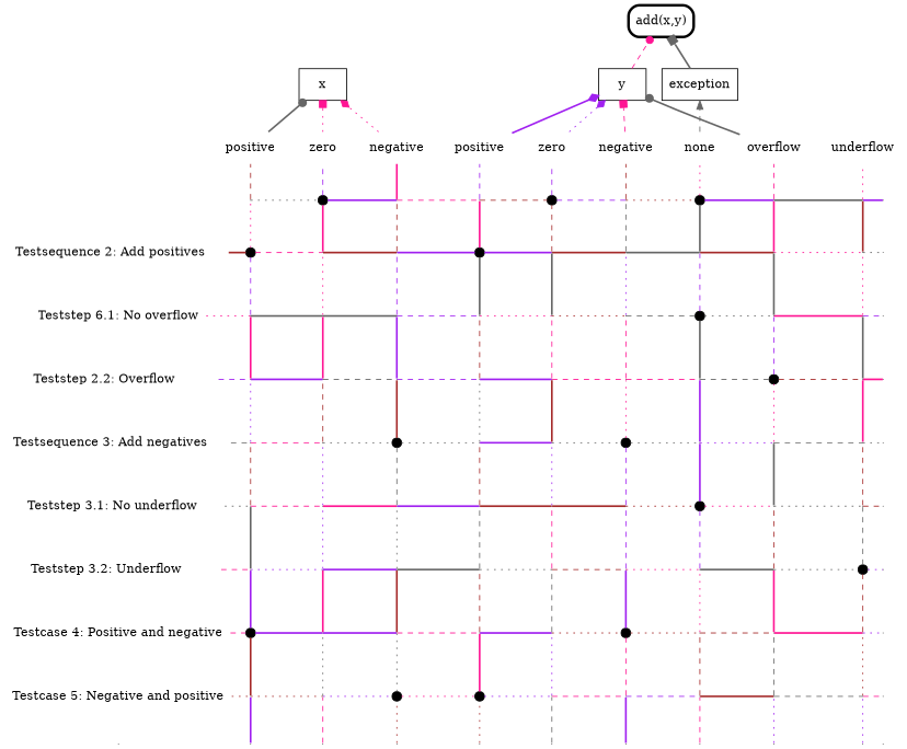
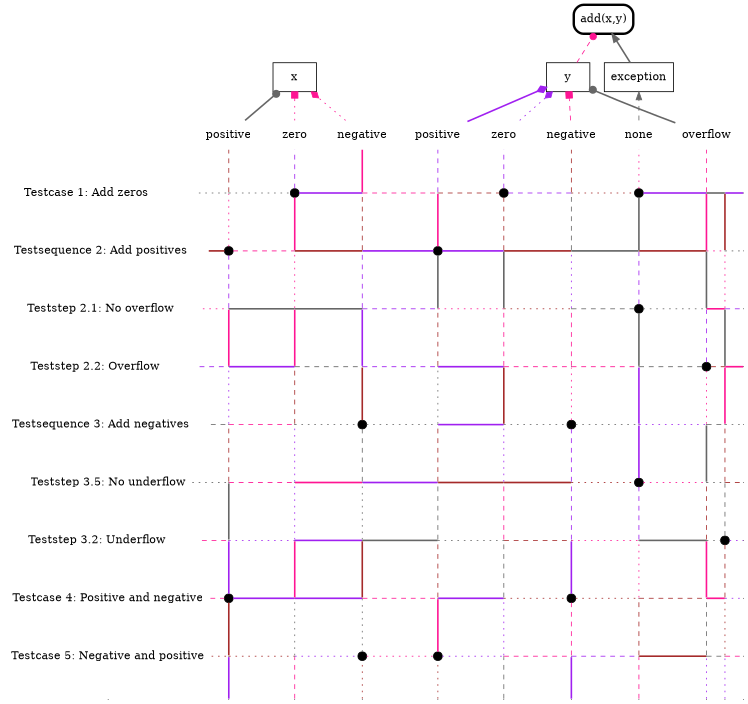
  digraph {
    rankdir=BT
    ranksep=0.5
    node [penwidth=1 shape=point group=gx_pos labeljust=r fixedsize=true style="invisible,point"]
    edge [color=purple style=dashed dir=none]
    x [shape=box group="" labeljust="" fixedsize="" style=""]
    y [shape=box group="" labeljust="" fixedsize="" style=""]
    n3 [label=positive shape=none labeljust="" fixedsize="" style=""]
    n4 [group=gx_zero label=zero shape=none labeljust="" fixedsize="" style=""]
    n5 [group=gx_neg label=negative shape=none labeljust="" fixedsize="" style=""]
    n6 [group=gy_pos label=positive shape=none labeljust="" fixedsize="" style=""]
    n7 [group=gy_zero label=zero shape=none labeljust="" fixedsize="" style=""]
    n8 [group=gy_neg label=negative shape=none labeljust="" fixedsize="" style=""]
    none [group=gnone shape=none labeljust="" fixedsize="" style=""]
    overflow [group=goverflow shape=none labeljust="" fixedsize="" style=""]
-   underflow [group=gunderflow shape=none labeljust="" fixedsize="" style=""]
+   n12 [group=tests label="Testcase 1: Add zeros            " shape=none fixedsize="" style=""]
    test1_x_pos [height=0 width=0]
    test1_x_zero [group=gx_zero height=0.15 style=filled width=0.15]
    test1_x_neg [group=gx_neg height=0 width=0]
    test1_y_zero [group=gy_zero height=0.15 style=filled width=0.15]
    test1_y_neg [group=gy_neg height=0 width=0]
    test1_none [group=gnone height=0.15 style=filled width=0.15]
    test1_overflow [group=goverflow height=0 width=0]
    test1_y_pos [group=gy_pos height=0 width=0]
    test1_underflow [group=gunderflow height=0 width=0]
    test1_right [group=gright height=0 width=0]
    n23 [group=tests label="Testsequence 2: Add positives    " shape=none fixedsize="" style=""]
    test2_x_pos [height=0.15 style=filled width=0.15]
    test2_x_zero [group=gx_zero height=0 width=0]
    test2_y_pos [group=gy_pos height=0.15 style=filled width=0.15]
    test2_y_zero [group=gy_zero height=0 width=0]
    test2_x_neg [group=gx_neg height=0 width=0]
    test2_y_neg [group=gy_neg height=0 width=0]
    test2_none [group=gnone height=0 width=0]
    test2_overflow [group=goverflow height=0 width=0]
    test2_underflow [group=gunderflow height=0 width=0]
    test2_right [group=gright height=0 width=0]
-   n34 [group=tests label="Teststep 6.1: No overflow" shape=none fixedsize="" style=""]
+   n34 [group=tests label="  Teststep 2.1: No overflow      " shape=none fixedsize="" style=""]
    test2_1_x_pos [height=0 width=0]
    test2_1_none [group=gnone height=0.15 style=filled width=0.15]
    test2_1_overflow [group=goverflow height=0 width=0]
    test2_1_x_zero [group=gx_zero height=0 width=0]
    test2_1_x_neg [group=gx_neg height=0 width=0]
    test2_1_y_pos [group=gy_pos height=0 width=0]
    test2_1_y_zero [group=gy_zero height=0 width=0]
    test2_1_y_neg [group=gy_neg height=0 width=0]
    test2_1_underflow [group=gunderflow height=0 width=0]
    test2_1_right [group=gright height=0 width=0]
    n45 [group=tests label="  Teststep 2.2: Overflow         " shape=none fixedsize="" style=""]
    test2_2_x_pos [height=0 width=0]
    test2_2_overflow [group=goverflow height=0.15 style=filled width=0.15]
    test2_2_underflow [group=gunderflow height=0 width=0]
    test2_2_x_zero [group=gx_zero height=0 width=0]
    test2_2_x_neg [group=gx_neg height=0 width=0]
    test2_2_y_pos [group=gy_pos height=0 width=0]
    test2_2_y_zero [group=gy_zero height=0 width=0]
    test2_2_y_neg [group=gy_neg height=0 width=0]
    test2_2_none [group=gnone height=0 width=0]
    test2_2_right [group=gright height=0 width=0]
    n56 [group=tests label="Testsequence 3: Add negatives    " shape=none fixedsize="" style=""]
    test3_x_pos [height=0 width=0]
    test3_x_neg [group=gx_neg height=0.15 style=filled width=0.15]
    test3_y_pos [group=gy_pos height=0 width=0]
    test3_y_neg [group=gy_neg height=0.15 style=filled width=0.15]
    test3_none [group=gnone height=0 width=0]
    test3_x_zero [group=gx_zero height=0 width=0]
    test3_y_zero [group=gy_zero height=0 width=0]
    test3_overflow [group=goverflow height=0 width=0]
    test3_underflow [group=gunderflow height=0 width=0]
    test3_right [group=gright height=0 width=0]
    n67 [group=tests label="Testcase 4: Positive and negative" shape=none fixedsize="" style=""]
    test4_x_pos [height=0.15 style=filled width=0.15]
    test4_x_zero [group=gx_zero height=0 width=0]
    test4_y_neg [group=gy_neg height=0.15 style=filled width=0.15]
    test4_none [group=gnone height=0 width=0]
    test4_x_neg [group=gx_neg height=0 width=0]
    test4_y_pos [group=gy_pos height=0 width=0]
    test4_y_zero [group=gy_zero height=0 width=0]
    test4_overflow [group=goverflow height=0 width=0]
    test4_underflow [group=gunderflow height=0 width=0]
    test4_right [group=gright height=0 width=0]
    n78 [group=tests label="Testcase 5: Negative and positive" shape=none fixedsize="" style=""]
    test5_x_pos [height=0 width=0]
    test5_x_neg [group=gx_neg height=0.15 style=filled width=0.15]
    test5_y_pos [group=gy_pos height=0.15 style=filled width=0.15]
    test5_y_zero [group=gy_zero height=0 width=0]
    test5_x_zero [group=gx_zero height=0 width=0]
    test5_y_neg [group=gy_neg height=0 width=0]
    test5_none [group=gnone height=0 width=0]
    test5_overflow [group=goverflow height=0 width=0]
    test5_underflow [group=gunderflow height=0 width=0]
    test5_right [group=gright height=0 width=0]
-   n89 [group=tests label="  Teststep 3.1: No underflow     " shape=none fixedsize="" style=""]
+   n89 [group=tests label="Teststep 3.5: No underflow" shape=none fixedsize="" style=""]
    test3_1_x_pos [height=0 width=0]
    test3_1_none [group=gnone height=0.15 style=filled width=0.15]
    test3_1_overflow [group=goverflow height=0 width=0]
    test3_1_x_zero [group=gx_zero height=0 width=0]
    test3_1_x_neg [group=gx_neg height=0 width=0]
    test3_1_y_pos [group=gy_pos height=0 width=0]
    test3_1_y_zero [group=gy_zero height=0 width=0]
    test3_1_y_neg [group=gy_neg height=0 width=0]
    test3_1_underflow [group=gunderflow height=0 width=0]
    test3_1_right [group=gright height=0 width=0]
    n100 [group=tests label="  Teststep 3.2: Underflow        " shape=none fixedsize="" style=""]
    test3_2_x_pos [height=0 width=0]
    test3_2_underflow [group=gunderflow height=0.15 style=filled width=0.15]
    test3_2_right [group=gright height=0 width=0]
    test3_2_x_zero [group=gx_zero height=0 width=0]
    test3_2_x_neg [group=gx_neg height=0 width=0]
    test3_2_y_pos [group=gy_pos height=0 width=0]
    test3_2_y_zero [group=gy_zero height=0 width=0]
    test3_2_y_neg [group=gy_neg height=0 width=0]
    test3_2_none [group=gnone height=0 width=0]
    test3_2_overflow [group=goverflow height=0 width=0]
    testlow_x_pos [height=0 width=0]
    testlow_x_zero [group=gx_zero height=0 width=0]
    testlow_x_neg [group=gx_neg height=0 width=0]
    testlow_y_pos [group=gy_pos height=0 width=0]
    testlow_y_zero [group=gy_zero height=0 width=0]
    testlow_y_neg [group=gy_neg height=0 width=0]
    testlow_none [group=gnone height=0 width=0]
    testlow_overflow [group=goverflow height=0 width=0]
    testlow_underflow [group=gunderflow height=0 width=0]
    testlow_right [group=gright height=0 width=0]
    n121 [label="add(x,y)" penwidth=3 shape=box style=rounded group="" labeljust="" fixedsize=""]
    exception [shape=box group="" labeljust="" fixedsize="" style=""]
    test_end [height=0 width=0 group=""]
    subgraph sub_1 {
      rank=same
      x
      y
    }
    subgraph sub_2 {
      rank=same
      n3
      n4
      n5
    }
    subgraph sub_3 {
      rank=same
      n6
      n7
      n8
    }
    subgraph sub_4 {
      rank=same
      none
      overflow
-     underflow
    }
    subgraph sub_5 {
      rank=same
+     n12
      test1_x_pos
      test1_x_zero
      test1_x_neg
      test1_y_zero
      test1_y_neg
      test1_none
      test1_overflow
      test1_y_pos
      test1_underflow
      test1_right
    }
    subgraph sub_6 {
      rank=same
      n23
      test2_x_pos
      test2_x_zero
      test2_y_pos
      test2_y_zero
      test2_x_neg
      test2_y_neg
      test2_none
      test2_overflow
      test2_underflow
      test2_right
    }
    subgraph sub_7 {
      rank=same
      n34
      test2_1_x_pos
      test2_1_none
      test2_1_overflow
      test2_1_x_zero
      test2_1_x_neg
      test2_1_y_pos
      test2_1_y_zero
      test2_1_y_neg
      test2_1_underflow
      test2_1_right
    }
    subgraph sub_8 {
      rank=same
      n45
      test2_2_x_pos
      test2_2_overflow
      test2_2_underflow
      test2_2_x_zero
      test2_2_x_neg
      test2_2_y_pos
      test2_2_y_zero
      test2_2_y_neg
      test2_2_none
      test2_2_right
    }
    subgraph sub_9 {
      rank=same
      n56
      test3_x_pos
      test3_x_neg
      test3_y_pos
      test3_y_neg
      test3_none
      test3_x_zero
      test3_y_zero
      test3_overflow
      test3_underflow
      test3_right
    }
    subgraph sub_10 {
      rank=same
      n67
      test4_x_pos
      test4_x_zero
      test4_y_neg
      test4_none
      test4_x_neg
      test4_y_pos
      test4_y_zero
      test4_overflow
      test4_underflow
      test4_right
    }
    subgraph sub_11 {
      rank=same
      n78
      test5_x_pos
      test5_x_neg
      test5_y_pos
      test5_y_zero
      test5_x_zero
      test5_y_neg
      test5_none
      test5_overflow
      test5_underflow
      test5_right
    }
    subgraph sub_12 {
      rank=same
      n89
      test3_1_x_pos
      test3_1_none
      test3_1_overflow
      test3_1_x_zero
      test3_1_x_neg
      test3_1_y_pos
      test3_1_y_zero
      test3_1_y_neg
      test3_1_underflow
      test3_1_right
    }
    subgraph sub_13 {
      rank=same
      n100
      test3_2_x_pos
      test3_2_underflow
      test3_2_right
      test3_2_x_zero
      test3_2_x_neg
      test3_2_y_pos
      test3_2_y_zero
      test3_2_y_neg
      test3_2_none
      test3_2_overflow
    }
    subgraph sub_14 {
      rank=same
      testlow_x_pos
      testlow_x_zero
      testlow_x_neg
      testlow_y_pos
      testlow_y_zero
      testlow_y_neg
      testlow_none
      testlow_overflow
      testlow_underflow
      testlow_right
    }
    y -> n121 [arrowhead=dot color=deeppink dir=""]
    n3 -> x [arrowhead=dot color=gray40 style=bold dir=""]
    n4 -> x [arrowhead=box color=deeppink style=dotted dir=""]
    n5 -> x [arrowhead=diamond color=deeppink style=dotted dir=""]
    n6 -> y [arrowhead=diamond style=bold dir=""]
    n7 -> y [arrowhead=diamond style=dotted dir=""]
    n8 -> y [arrowhead=box color=deeppink dir=""]
    none -> exception [arrowhead=normal color=gray40 dir=""]
    overflow -> y [arrowhead=dot color=gray40 style=bold dir=""]
+   n12 -> test1_x_pos [color=gray40 style=dotted]
    test1_x_pos -> n3 [color=brown]
    test1_x_pos -> test1_x_zero [color=gray40 style=dotted]
    test1_x_zero -> n4
    test1_x_zero -> test1_x_neg [style=bold]
    test1_x_neg -> n5 [color=deeppink style=bold]
    test1_x_neg -> test1_y_pos [color=deeppink]
    test1_y_zero -> n7
    test1_y_zero -> test1_y_neg
    test1_y_neg -> n8 [color=brown]
    test1_y_neg -> test1_none [color=brown style=dotted]
    test1_none -> none [color=deeppink style=dotted]
    test1_none -> test1_overflow [style=bold]
    test1_overflow -> overflow [color=deeppink]
    test1_overflow -> test1_underflow [color=gray40 style=bold]
    test1_y_pos -> n6
    test1_y_pos -> test1_y_zero [color=brown]
-   test1_underflow -> underflow [color=deeppink style=dotted]
    test1_underflow -> test1_right [style=bold]
+   n23 -> n12 [style=invisible color=""]
+   n23 -> n12 [style=invisible color=""]
    n23 -> test2_x_pos [color=brown style=bold]
    test2_x_pos -> test1_x_pos [color=deeppink style=dotted]
    test2_x_pos -> test2_x_zero [color=deeppink]
    test2_x_zero -> test1_x_zero [color=deeppink style=bold]
    test2_x_zero -> test2_x_neg [color=brown style=bold]
    test2_y_pos -> test1_y_pos [color=deeppink style=bold]
    test2_y_pos -> test2_y_zero [style=bold]
    test2_y_zero -> test1_y_zero [color=brown]
    test2_y_zero -> test2_y_neg [color=brown style=bold]
    test2_x_neg -> test1_x_neg [color=brown]
    test2_x_neg -> test2_y_pos [style=bold]
    test2_y_neg -> test1_y_neg [color=gray40]
    test2_y_neg -> test2_none [color=gray40 style=bold]
    test2_none -> test1_none [color=gray40 style=bold]
    test2_none -> test2_overflow [color=brown style=bold]
    test2_overflow -> test1_overflow [color=deeppink style=bold]
    test2_overflow -> test2_underflow [color=deeppink style=dotted]
    test2_underflow -> test1_underflow [color=brown style=bold]
    test2_underflow -> test2_right [color=gray40 style=dotted]
    test2_right -> test1_right [style=invisible color=""]
    n34 -> n23 [style=invisible color=""]
    n34 -> n23 [style=invisible color=""]
    n34 -> test2_1_x_pos [color=deeppink style=dotted]
    test2_1_x_pos -> test2_x_pos
    test2_1_x_pos -> test2_1_x_zero [color=gray40 style=bold]
    test2_1_none -> test2_none
    test2_1_none -> test2_1_overflow [color=gray40 style=dotted]
    test2_1_overflow -> test2_overflow [color=gray40 style=bold]
    test2_1_overflow -> test2_1_underflow [color=deeppink style=bold]
    test2_1_x_zero -> test2_x_zero [color=deeppink style=dotted]
    test2_1_x_zero -> test2_1_x_neg [color=gray40 style=bold]
    test2_1_x_neg -> test2_x_neg
    test2_1_x_neg -> test2_1_y_pos
    test2_1_y_pos -> test2_y_pos [color=gray40 style=bold]
    test2_1_y_pos -> test2_1_y_zero [color=deeppink style=dotted]
    test2_1_y_zero -> test2_y_zero [color=gray40 style=bold]
    test2_1_y_zero -> test2_1_y_neg [color=brown style=dotted]
    test2_1_y_neg -> test2_y_neg [style=dotted]
    test2_1_y_neg -> test2_1_none [color=gray40]
    test2_1_underflow -> test2_underflow [color=deeppink style=dotted]
    test2_1_underflow -> test2_1_right
    test2_1_right -> test2_right [style=invisible color=""]
    n45 -> n34 [style=invisible color=""]
    n45 -> n34 [style=invisible color=""]
    n45 -> test2_2_x_pos
    test2_2_x_pos -> test2_1_x_pos [color=deeppink style=bold]
    test2_2_x_pos -> test2_2_x_zero [style=bold]
    test2_2_overflow -> test2_1_overflow
    test2_2_overflow -> test2_2_underflow [color=brown]
    test2_2_underflow -> test2_1_underflow [color=gray40 style=bold]
    test2_2_underflow -> test2_2_right [color=deeppink style=bold]
    test2_2_x_zero -> test2_1_x_zero [color=deeppink style=bold]
    test2_2_x_zero -> test2_2_x_neg [color=gray40]
    test2_2_x_neg -> test2_1_x_neg [style=bold]
    test2_2_x_neg -> test2_2_y_pos
    test2_2_y_pos -> test2_1_y_pos [color=brown]
    test2_2_y_pos -> test2_2_y_zero [style=bold]
    test2_2_y_zero -> test2_1_y_zero [color=deeppink]
    test2_2_y_zero -> test2_2_y_neg [color=deeppink]
    test2_2_y_neg -> test2_1_y_neg [color=deeppink]
    test2_2_y_neg -> test2_2_none [color=deeppink]
    test2_2_none -> test2_1_none [color=gray40 style=bold]
    test2_2_none -> test2_2_overflow [color=gray40]
    test2_2_right -> test2_1_right [style=invisible color=""]
    n56 -> n45 [style=invisible color=""]
    n56 -> n45 [style=invisible color=""]
    n56 -> test3_x_pos [color=gray40]
    test3_x_pos -> test2_2_x_pos [style=dotted]
    test3_x_pos -> test3_x_zero [color=deeppink]
    test3_x_neg -> test2_2_x_neg [color=brown style=bold]
    test3_x_neg -> test3_y_pos [color=gray40 style=dotted]
    test3_y_pos -> test2_2_y_pos [color=gray40 style=dotted]
    test3_y_pos -> test3_y_zero [style=bold]
    test3_y_neg -> test2_2_y_neg [color=deeppink style=dotted]
    test3_y_neg -> test3_none [color=gray40 style=dotted]
    test3_none -> test2_2_none [style=bold]
    test3_none -> test3_overflow [style=dotted]
    test3_x_zero -> test2_2_x_zero [color=brown]
    test3_x_zero -> test3_x_neg [color=gray40 style=dotted]
    test3_y_zero -> test2_2_y_zero [color=brown style=bold]
    test3_y_zero -> test3_y_neg [color=gray40 style=dotted]
    test3_overflow -> test2_2_overflow [color=deeppink style=dotted]
    test3_overflow -> test3_underflow [color=gray40]
    test3_underflow -> test2_2_underflow [color=deeppink style=bold]
    test3_underflow -> test3_right [color=gray40 style=dotted]
    test3_right -> test2_2_right [style=invisible color=""]
    n67 -> test4_x_pos [color=deeppink]
    n67 -> n100 [style=invisible color=""]
    n67 -> n100 [style=invisible color=""]
    test4_x_pos -> test4_x_zero [style=bold]
    test4_x_pos -> test3_2_x_pos [style=bold]
    test4_x_zero -> test4_x_neg [style=bold]
    test4_x_zero -> test3_2_x_zero [color=deeppink style=bold]
    test4_y_neg -> test4_none [color=brown style=dotted]
    test4_y_neg -> test3_2_y_neg [style=bold]
    test4_none -> test4_overflow [color=brown]
    test4_none -> test3_2_none [color=deeppink style=dotted]
    test4_x_neg -> test4_y_pos [color=deeppink]
    test4_x_neg -> test3_2_x_neg [color=brown style=bold]
    test4_y_pos -> test4_y_zero [style=bold]
    test4_y_pos -> test3_2_y_pos [color=brown]
    test4_y_zero -> test4_y_neg [color=brown style=dotted]
    test4_y_zero -> test3_2_y_zero [color=gray40]
    test4_overflow -> test4_underflow [color=deeppink style=bold]
    test4_overflow -> test3_2_overflow [color=deeppink style=bold]
    test4_underflow -> test4_right [style=dotted]
    test4_underflow -> test3_2_underflow [color=brown]
    test4_right -> test3_2_right [style=invisible color=""]
    n78 -> n67 [style=invisible color=""]
    n78 -> n67 [style=invisible color=""]
    n78 -> test5_x_pos [color=brown style=dotted]
    test5_x_pos -> test4_x_pos [color=brown style=bold]
    test5_x_pos -> test5_x_zero [color=brown style=dotted]
    test5_x_neg -> test4_x_neg [color=gray40 style=dotted]
    test5_x_neg -> test5_y_pos [color=deeppink style=dotted]
    test5_y_pos -> test4_y_pos [color=deeppink style=bold]
    test5_y_pos -> test5_y_zero [style=dotted]
    test5_y_zero -> test4_y_zero [style=dotted]
    test5_y_zero -> test5_y_neg [color=deeppink]
    test5_x_zero -> test4_x_zero [color=gray40 style=dotted]
    test5_x_zero -> test5_x_neg [style=dotted]
    test5_y_neg -> test4_y_neg [color=deeppink]
    test5_y_neg -> test5_none
    test5_none -> test4_none [color=brown]
    test5_none -> test5_overflow [color=brown style=bold]
    test5_overflow -> test4_overflow [color=gray40]
    test5_overflow -> test5_underflow [color=gray40]
    test5_underflow -> test4_underflow [color=brown style=dotted]
    test5_underflow -> test5_right [color=deeppink]
    test5_right -> test4_right [style=invisible color=""]
    n89 -> n56 [style=invisible color=""]
    n89 -> n56 [style=invisible color=""]
    n89 -> test3_1_x_pos [color=gray40 style=dotted]
    test3_1_x_pos -> test3_x_pos [color=brown]
    test3_1_x_pos -> test3_1_x_zero [color=deeppink]
    test3_1_none -> test3_none [style=bold]
    test3_1_none -> test3_1_overflow [color=deeppink style=dotted]
    test3_1_overflow -> test3_overflow [color=gray40 style=bold]
    test3_1_overflow -> test3_1_underflow [color=gray40 style=dotted]
    test3_1_x_zero -> test3_x_zero [style=dotted]
    test3_1_x_zero -> test3_1_x_neg [color=deeppink style=bold]
    test3_1_x_neg -> test3_x_neg [color=gray40]
    test3_1_x_neg -> test3_1_y_pos [style=bold]
    test3_1_y_pos -> test3_y_pos [color=brown]
    test3_1_y_pos -> test3_1_y_zero [color=brown style=bold]
    test3_1_y_zero -> test3_y_zero [style=dotted]
    test3_1_y_zero -> test3_1_y_neg [color=brown style=bold]
    test3_1_y_neg -> test3_y_neg
    test3_1_y_neg -> test3_1_none [color=brown style=dotted]
    test3_1_underflow -> test3_underflow [color=brown]
    test3_1_underflow -> test3_1_right [color=brown]
    test3_1_right -> test3_right [style=invisible color=""]
    n100 -> n89 [style=invisible color=""]
    n100 -> n89 [style=invisible color=""]
    n100 -> test3_2_x_pos [color=deeppink]
    test3_2_x_pos -> test3_1_x_pos [color=gray40 style=bold]
    test3_2_x_pos -> test3_2_x_zero [style=dotted]
    test3_2_underflow -> test3_1_underflow [color=gray40]
    test3_2_underflow -> test3_2_right [style=dotted]
    test3_2_right -> test3_1_right [style=invisible color=""]
    test3_2_x_zero -> test3_1_x_zero [style=dotted]
    test3_2_x_zero -> test3_2_x_neg [style=bold]
    test3_2_x_neg -> test3_1_x_neg [color=gray40 style=dotted]
    test3_2_x_neg -> test3_2_y_pos [color=gray40 style=bold]
    test3_2_y_pos -> test3_1_y_pos [color=gray40]
    test3_2_y_pos -> test3_2_y_zero [color=gray40 style=dotted]
    test3_2_y_zero -> test3_1_y_zero [color=deeppink]
    test3_2_y_zero -> test3_2_y_neg [color=brown]
    test3_2_y_neg -> test3_1_y_neg
    test3_2_y_neg -> test3_2_none [color=deeppink style=dotted]
    test3_2_none -> test3_1_none
    test3_2_none -> test3_2_overflow [color=gray40 style=bold]
    test3_2_overflow -> test3_1_overflow [color=brown]
    test3_2_overflow -> test3_2_underflow [color=gray40 style=dotted]
    testlow_x_pos -> test5_x_pos [style=bold]
    testlow_x_pos -> testlow_x_zero [style=invisible color=""]
    testlow_x_zero -> test5_x_zero [color=deeppink]
    testlow_x_zero -> testlow_x_neg [style=invisible color=""]
    testlow_x_neg -> test5_x_neg [color=brown style=dotted]
    testlow_x_neg -> testlow_y_pos [style=invisible color=""]
    testlow_y_pos -> test5_y_pos [color=brown style=dotted]
    testlow_y_pos -> testlow_y_zero [style=invisible color=""]
    testlow_y_zero -> test5_y_zero [color=gray40]
    testlow_y_zero -> testlow_y_neg [style=invisible color=""]
    testlow_y_neg -> test5_y_neg [style=bold]
    testlow_y_neg -> testlow_none [style=invisible color=""]
    testlow_none -> test5_none [color=deeppink]
    testlow_none -> testlow_overflow [style=invisible color=""]
    testlow_overflow -> test5_overflow [style=dotted]
    testlow_overflow -> testlow_underflow [style=invisible color=""]
    testlow_underflow -> test5_underflow [style=dotted]
    testlow_underflow -> testlow_right [style=invisible color=""]
    testlow_right -> test5_right [style=invisible color=""]
-   exception -> n121 [arrowhead=box color=gray40 style=bold dir=""]
+   exception -> n121 [arrowhead=normal color=gray40 style=bold dir=""]
    test_end -> n78 [style=invisible color=""]
  }
